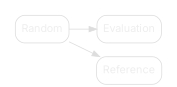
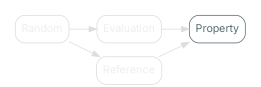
  digraph {
    rankdir=LR
    node [color="#dddddd" fillcolor="#ffffff" fontcolor="#eeeeee" fontname="Inter,Arial" shape=rectangle style="rounded,filled"]
    edge [color="#dddddd" fontcolor="#000000" fontname="Inter,Arial" fontsize=11]
    n1 [label=Random]
    Evaluation
+   n3 [color="#586E75" fontcolor="#586E75" label=Property]
    Reference
    subgraph cluster_1 {
      color=transparent
      n1
      Evaluation
+     n3
    }
    n1 -> Evaluation
    n1 -> Reference
+   Evaluation -> n3
+   Reference -> n3
  }
